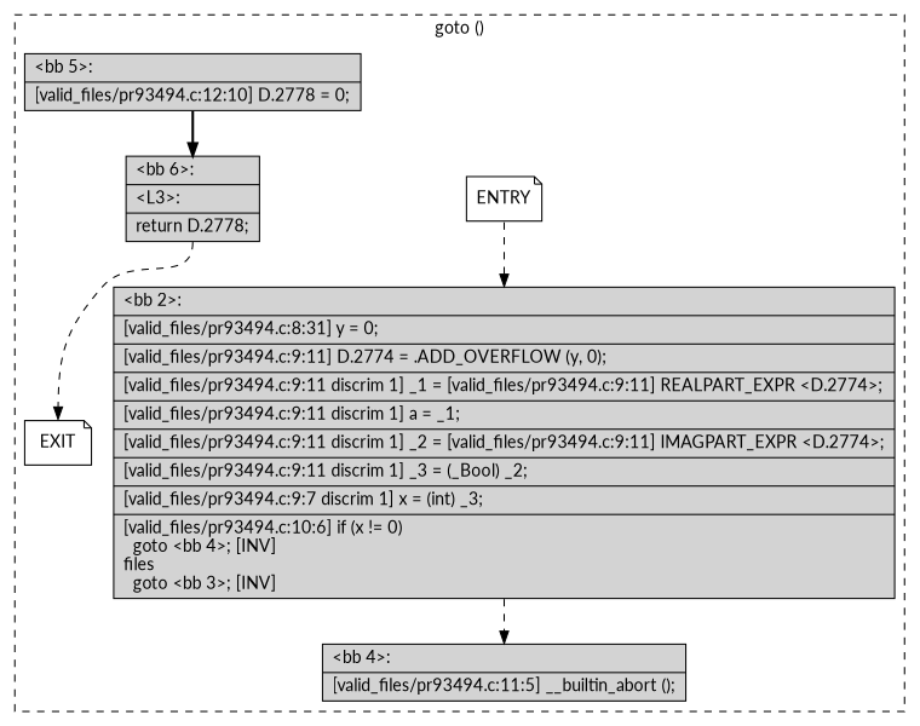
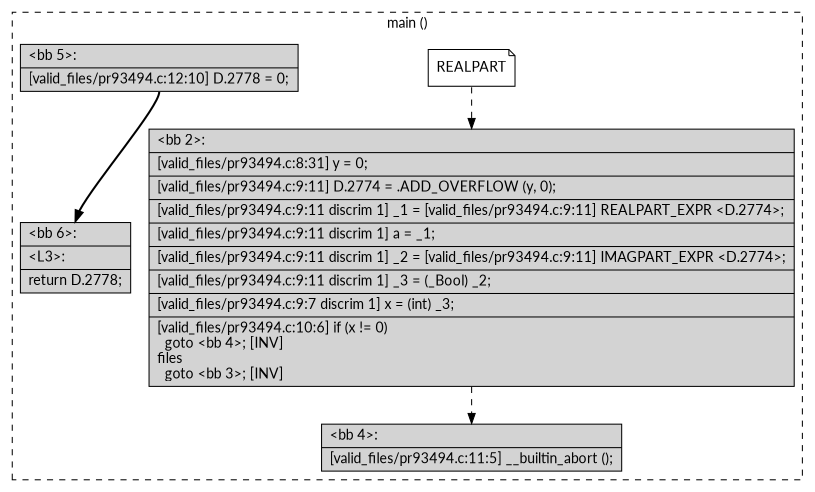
  digraph {
    fontname=Lato
    node [fillcolor=lightgrey fontname=Lato shape=record style=filled]
    edge [constraint=true fontname=Lato headport=n style=dashed tailport=s color=black weight=100]
-   n1 [fillcolor=white label=ENTRY shape=note]
-   n2 [fillcolor=white label=EXIT shape=note]
+   n1 [fillcolor=white label=REALPART shape=note]
    n3 [label="{\<bb\ 2\>:\l|[valid_files/pr93494.c:8:31]\ y\ =\ 0;\l|[valid_files/pr93494.c:9:11]\ D.2774\ =\ .ADD_OVERFLOW\ (y,\ 0);\l|[valid_files/pr93494.c:9:11\ discrim\ 1]\ _1\ =\ [valid_files/pr93494.c:9:11]\ REALPART_EXPR\ \<D.2774\>;\l|[valid_files/pr93494.c:9:11\ discrim\ 1]\ a\ =\ _1;\l|[valid_files/pr93494.c:9:11\ discrim\ 1]\ _2\ =\ [valid_files/pr93494.c:9:11]\ IMAGPART_EXPR\ \<D.2774\>;\l|[valid_files/pr93494.c:9:11\ discrim\ 1]\ _3\ =\ (_Bool)\ _2;\l|[valid_files/pr93494.c:9:7\ discrim\ 1]\ x\ =\ (int)\ _3;\l|[valid_files/pr93494.c:10:6]\ if\ (x\ !=\ 0)\l\ \ goto\ \<bb\ 4\>;\ [INV]\lfiles\l\ \ goto\ \<bb\ 3\>;\ [INV]\l}"]
    n4 [label="{\<bb\ 4\>:\l|[valid_files/pr93494.c:11:5]\ __builtin_abort\ ();\l}"]
    n5 [label="{\<bb\ 5\>:\l|[valid_files/pr93494.c:12:10]\ D.2778\ =\ 0;\l}"]
    n6 [label="{\<bb\ 6\>:\l|\<L3\>:\l|return\ D.2778;\l}"]
    subgraph cluster_1 {
      color=black
-     label="goto ()"
+     label="main ()"
      style=dashed
      n1
-     n2
      n3
      n4
      n5
      n6
    }
-   n1 -> n2 [style=invis color="" weight=""]
    n1 -> n3
    n3 -> n4 [weight=10]
    n5 -> n6 [style=bold]
-   n6 -> n2 [weight=10]
  }
